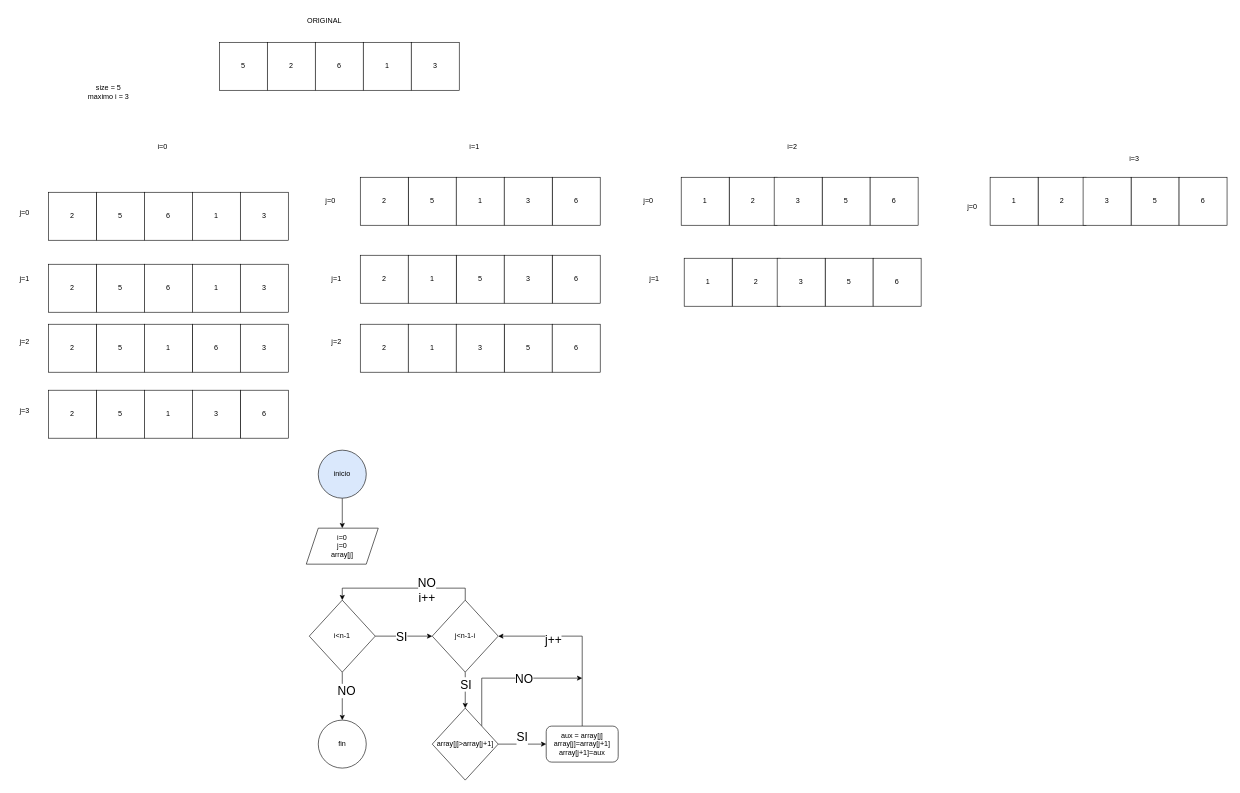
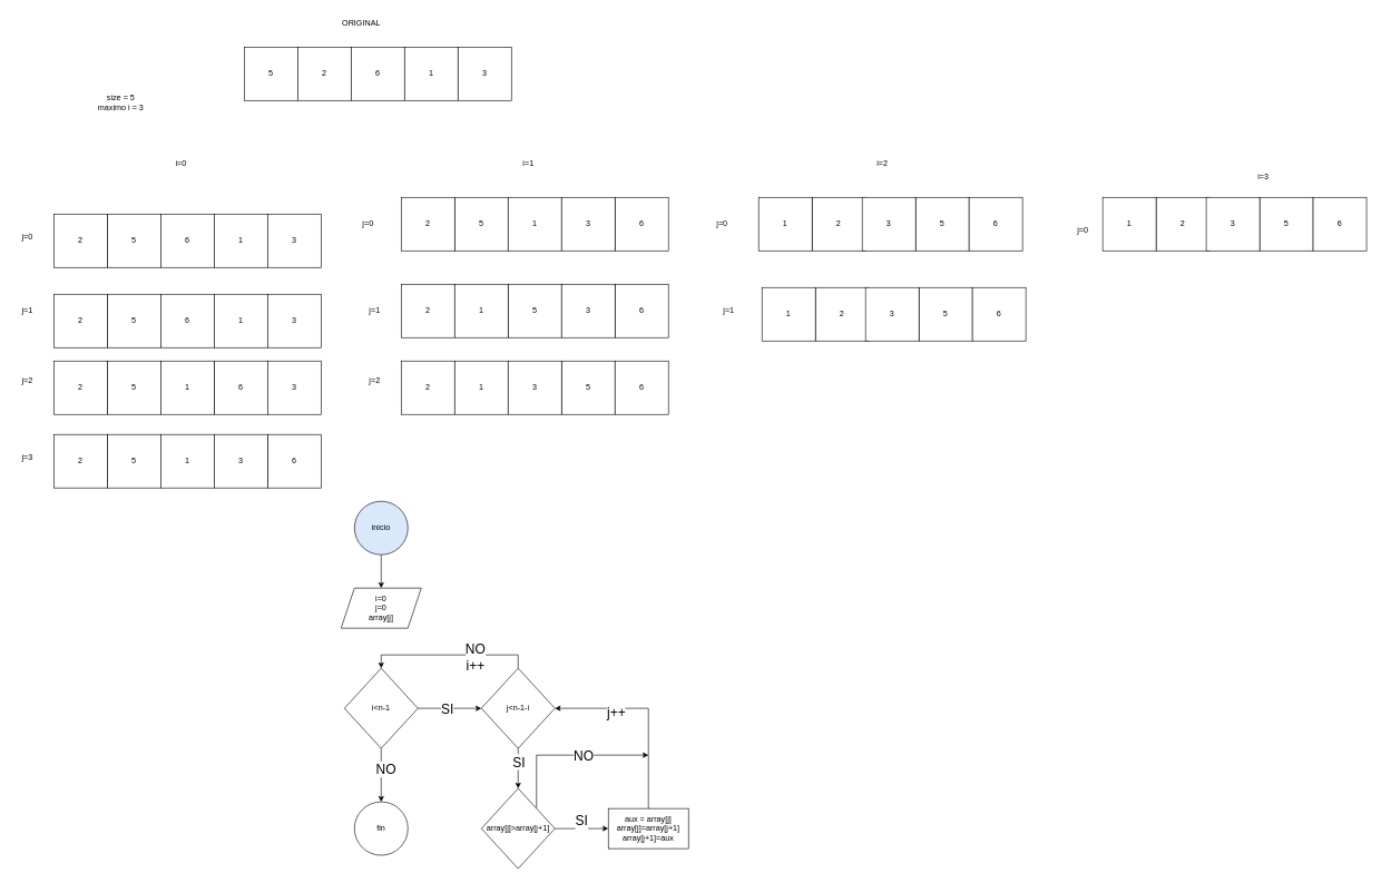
  <mxCell id="0" />
  <mxCell id="1" parent="0" />
  <mxCell id="2" value="i=0" style="text;html=1;align=center;verticalAlign=middle;resizable=0;points=[];autosize=1;strokeColor=none;fillColor=none;" vertex="1" parent="1"><mxGeometry x="250" y="230" width="40" height="30" as="geometry" /></mxCell>
  <mxCell id="3" value="j=0" style="text;html=1;align=center;verticalAlign=middle;resizable=0;points=[];autosize=1;strokeColor=none;fillColor=none;" vertex="1" parent="1"><mxGeometry x="20" y="340" width="40" height="30" as="geometry" /></mxCell>
  <mxCell id="4" value="j=1" style="text;html=1;align=center;verticalAlign=middle;resizable=0;points=[];autosize=1;strokeColor=none;fillColor=none;" vertex="1" parent="1"><mxGeometry x="20" y="450" width="40" height="30" as="geometry" /></mxCell>
  <mxCell id="5" value="j=2" style="text;html=1;align=center;verticalAlign=middle;resizable=0;points=[];autosize=1;strokeColor=none;fillColor=none;" vertex="1" parent="1"><mxGeometry x="20" y="555" width="40" height="30" as="geometry" /></mxCell>
  <mxCell id="6" value="j=3" style="text;html=1;align=center;verticalAlign=middle;resizable=0;points=[];autosize=1;strokeColor=none;fillColor=none;" vertex="1" parent="1"><mxGeometry x="20" y="670" width="40" height="30" as="geometry" /></mxCell>
  <mxCell id="7" value="size = 5&lt;div&gt;maximo i = 3&lt;/div&gt;" style="text;html=1;align=center;verticalAlign=middle;resizable=0;points=[];autosize=1;strokeColor=none;fillColor=none;" vertex="1" parent="1"><mxGeometry x="135" y="133" width="90" height="40" as="geometry" /></mxCell>
  <mxCell id="8" value="i=1" style="text;html=1;align=center;verticalAlign=middle;resizable=0;points=[];autosize=1;strokeColor=none;fillColor=none;" vertex="1" parent="1"><mxGeometry x="770" y="230" width="40" height="30" as="geometry" /></mxCell>
  <mxCell id="9" value="j=0" style="text;html=1;align=center;verticalAlign=middle;resizable=0;points=[];autosize=1;strokeColor=none;fillColor=none;" vertex="1" parent="1"><mxGeometry x="530" y="320" width="40" height="30" as="geometry" /></mxCell>
  <mxCell id="10" value="j=1" style="text;html=1;align=center;verticalAlign=middle;resizable=0;points=[];autosize=1;strokeColor=none;fillColor=none;" vertex="1" parent="1"><mxGeometry x="540" y="450" width="40" height="30" as="geometry" /></mxCell>
  <mxCell id="11" value="j=2" style="text;html=1;align=center;verticalAlign=middle;resizable=0;points=[];autosize=1;strokeColor=none;fillColor=none;" vertex="1" parent="1"><mxGeometry x="540" y="555" width="40" height="30" as="geometry" /></mxCell>
  <mxCell id="12" value="i=2" style="text;html=1;align=center;verticalAlign=middle;resizable=0;points=[];autosize=1;strokeColor=none;fillColor=none;" vertex="1" parent="1"><mxGeometry x="1300" y="230" width="40" height="30" as="geometry" /></mxCell>
  <mxCell id="13" value="j=0" style="text;html=1;align=center;verticalAlign=middle;resizable=0;points=[];autosize=1;strokeColor=none;fillColor=none;" vertex="1" parent="1"><mxGeometry x="1060" y="320" width="40" height="30" as="geometry" /></mxCell>
  <mxCell id="14" value="j=1" style="text;html=1;align=center;verticalAlign=middle;resizable=0;points=[];autosize=1;strokeColor=none;fillColor=none;" vertex="1" parent="1"><mxGeometry x="1070" y="450" width="40" height="30" as="geometry" /></mxCell>
  <mxCell id="15" value="5" style="whiteSpace=wrap;html=1;aspect=fixed;" vertex="1" parent="1"><mxGeometry x="365" y="70" width="80" height="80" as="geometry" /></mxCell>
  <mxCell id="16" value="2" style="whiteSpace=wrap;html=1;aspect=fixed;" vertex="1" parent="1"><mxGeometry x="445" y="70" width="80" height="80" as="geometry" /></mxCell>
  <mxCell id="17" value="6" style="whiteSpace=wrap;html=1;aspect=fixed;" vertex="1" parent="1"><mxGeometry x="525" y="70" width="80" height="80" as="geometry" /></mxCell>
  <mxCell id="18" value="1" style="whiteSpace=wrap;html=1;aspect=fixed;" vertex="1" parent="1"><mxGeometry x="605" y="70" width="80" height="80" as="geometry" /></mxCell>
  <mxCell id="19" value="3" style="whiteSpace=wrap;html=1;aspect=fixed;" vertex="1" parent="1"><mxGeometry x="685" y="70" width="80" height="80" as="geometry" /></mxCell>
  <mxCell id="20" value="ORIGINAL" style="text;html=1;align=center;verticalAlign=middle;resizable=0;points=[];autosize=1;strokeColor=none;fillColor=none;" vertex="1" parent="1"><mxGeometry x="500" y="20" width="80" height="30" as="geometry" /></mxCell>
  <mxCell id="21" value="5" style="whiteSpace=wrap;html=1;aspect=fixed;" vertex="1" parent="1"><mxGeometry x="160" y="320" width="80" height="80" as="geometry" /></mxCell>
  <mxCell id="22" value="2" style="whiteSpace=wrap;html=1;aspect=fixed;" vertex="1" parent="1"><mxGeometry x="80" y="320" width="80" height="80" as="geometry" /></mxCell>
  <mxCell id="23" value="6" style="whiteSpace=wrap;html=1;aspect=fixed;" vertex="1" parent="1"><mxGeometry x="240" y="320" width="80" height="80" as="geometry" /></mxCell>
  <mxCell id="24" value="1" style="whiteSpace=wrap;html=1;aspect=fixed;" vertex="1" parent="1"><mxGeometry x="320" y="320" width="80" height="80" as="geometry" /></mxCell>
  <mxCell id="25" value="3" style="whiteSpace=wrap;html=1;aspect=fixed;" vertex="1" parent="1"><mxGeometry x="400" y="320" width="80" height="80" as="geometry" /></mxCell>
  <mxCell id="26" value="5" style="whiteSpace=wrap;html=1;aspect=fixed;" vertex="1" parent="1"><mxGeometry x="160" y="540" width="80" height="80" as="geometry" /></mxCell>
  <mxCell id="27" value="2" style="whiteSpace=wrap;html=1;aspect=fixed;" vertex="1" parent="1"><mxGeometry x="80" y="540" width="80" height="80" as="geometry" /></mxCell>
  <mxCell id="28" value="6" style="whiteSpace=wrap;html=1;aspect=fixed;" vertex="1" parent="1"><mxGeometry x="320" y="540" width="80" height="80" as="geometry" /></mxCell>
  <mxCell id="29" value="1" style="whiteSpace=wrap;html=1;aspect=fixed;" vertex="1" parent="1"><mxGeometry x="240" y="540" width="80" height="80" as="geometry" /></mxCell>
  <mxCell id="30" value="3" style="whiteSpace=wrap;html=1;aspect=fixed;" vertex="1" parent="1"><mxGeometry x="400" y="540" width="80" height="80" as="geometry" /></mxCell>
  <mxCell id="31" value="5" style="whiteSpace=wrap;html=1;aspect=fixed;" vertex="1" parent="1"><mxGeometry x="160" y="650" width="80" height="80" as="geometry" /></mxCell>
  <mxCell id="32" value="2" style="whiteSpace=wrap;html=1;aspect=fixed;" vertex="1" parent="1"><mxGeometry x="80" y="650" width="80" height="80" as="geometry" /></mxCell>
  <mxCell id="33" value="6" style="whiteSpace=wrap;html=1;aspect=fixed;" vertex="1" parent="1"><mxGeometry x="400" y="650" width="80" height="80" as="geometry" /></mxCell>
  <mxCell id="34" value="1" style="whiteSpace=wrap;html=1;aspect=fixed;" vertex="1" parent="1"><mxGeometry x="240" y="650" width="80" height="80" as="geometry" /></mxCell>
  <mxCell id="35" value="3" style="whiteSpace=wrap;html=1;aspect=fixed;" vertex="1" parent="1"><mxGeometry x="320" y="650" width="80" height="80" as="geometry" /></mxCell>
  <mxCell id="36" value="5" style="whiteSpace=wrap;html=1;aspect=fixed;" vertex="1" parent="1"><mxGeometry x="160" y="440" width="80" height="80" as="geometry" /></mxCell>
  <mxCell id="37" value="2" style="whiteSpace=wrap;html=1;aspect=fixed;" vertex="1" parent="1"><mxGeometry x="80" y="440" width="80" height="80" as="geometry" /></mxCell>
  <mxCell id="38" value="6" style="whiteSpace=wrap;html=1;aspect=fixed;" vertex="1" parent="1"><mxGeometry x="240" y="440" width="80" height="80" as="geometry" /></mxCell>
  <mxCell id="39" value="1" style="whiteSpace=wrap;html=1;aspect=fixed;" vertex="1" parent="1"><mxGeometry x="320" y="440" width="80" height="80" as="geometry" /></mxCell>
  <mxCell id="40" value="3" style="whiteSpace=wrap;html=1;aspect=fixed;" vertex="1" parent="1"><mxGeometry x="400" y="440" width="80" height="80" as="geometry" /></mxCell>
  <mxCell id="41" value="5" style="whiteSpace=wrap;html=1;aspect=fixed;" vertex="1" parent="1"><mxGeometry x="680" y="295" width="80" height="80" as="geometry" /></mxCell>
  <mxCell id="42" value="2" style="whiteSpace=wrap;html=1;aspect=fixed;" vertex="1" parent="1"><mxGeometry x="600" y="295" width="80" height="80" as="geometry" /></mxCell>
  <mxCell id="43" value="6" style="whiteSpace=wrap;html=1;aspect=fixed;" vertex="1" parent="1"><mxGeometry x="920" y="295" width="80" height="80" as="geometry" /></mxCell>
  <mxCell id="44" value="1" style="whiteSpace=wrap;html=1;aspect=fixed;" vertex="1" parent="1"><mxGeometry x="760" y="295" width="80" height="80" as="geometry" /></mxCell>
  <mxCell id="45" value="3" style="whiteSpace=wrap;html=1;aspect=fixed;" vertex="1" parent="1"><mxGeometry x="840" y="295" width="80" height="80" as="geometry" /></mxCell>
  <mxCell id="46" value="5" style="whiteSpace=wrap;html=1;aspect=fixed;" vertex="1" parent="1"><mxGeometry x="760" y="425" width="80" height="80" as="geometry" /></mxCell>
  <mxCell id="47" value="2" style="whiteSpace=wrap;html=1;aspect=fixed;" vertex="1" parent="1"><mxGeometry x="600" y="425" width="80" height="80" as="geometry" /></mxCell>
  <mxCell id="48" value="6" style="whiteSpace=wrap;html=1;aspect=fixed;" vertex="1" parent="1"><mxGeometry x="920" y="425" width="80" height="80" as="geometry" /></mxCell>
  <mxCell id="49" value="1" style="whiteSpace=wrap;html=1;aspect=fixed;" vertex="1" parent="1"><mxGeometry x="680" y="425" width="80" height="80" as="geometry" /></mxCell>
  <mxCell id="50" value="3" style="whiteSpace=wrap;html=1;aspect=fixed;" vertex="1" parent="1"><mxGeometry x="840" y="425" width="80" height="80" as="geometry" /></mxCell>
  <mxCell id="51" value="5" style="whiteSpace=wrap;html=1;aspect=fixed;" vertex="1" parent="1"><mxGeometry x="840" y="540" width="80" height="80" as="geometry" /></mxCell>
  <mxCell id="52" value="2" style="whiteSpace=wrap;html=1;aspect=fixed;" vertex="1" parent="1"><mxGeometry x="600" y="540" width="80" height="80" as="geometry" /></mxCell>
  <mxCell id="53" value="6" style="whiteSpace=wrap;html=1;aspect=fixed;" vertex="1" parent="1"><mxGeometry x="920" y="540" width="80" height="80" as="geometry" /></mxCell>
  <mxCell id="54" value="1" style="whiteSpace=wrap;html=1;aspect=fixed;" vertex="1" parent="1"><mxGeometry x="680" y="540" width="80" height="80" as="geometry" /></mxCell>
  <mxCell id="55" value="3" style="whiteSpace=wrap;html=1;aspect=fixed;" vertex="1" parent="1"><mxGeometry x="760" y="540" width="80" height="80" as="geometry" /></mxCell>
  <mxCell id="56" value="5" style="whiteSpace=wrap;html=1;aspect=fixed;" vertex="1" parent="1"><mxGeometry x="1370" y="295" width="80" height="80" as="geometry" /></mxCell>
  <mxCell id="57" value="2" style="whiteSpace=wrap;html=1;aspect=fixed;" vertex="1" parent="1"><mxGeometry x="1215" y="295" width="80" height="80" as="geometry" /></mxCell>
  <mxCell id="58" value="6" style="whiteSpace=wrap;html=1;aspect=fixed;" vertex="1" parent="1"><mxGeometry x="1450" y="295" width="80" height="80" as="geometry" /></mxCell>
  <mxCell id="59" value="1" style="whiteSpace=wrap;html=1;aspect=fixed;" vertex="1" parent="1"><mxGeometry x="1135" y="295" width="80" height="80" as="geometry" /></mxCell>
  <mxCell id="60" value="3" style="whiteSpace=wrap;html=1;aspect=fixed;" vertex="1" parent="1"><mxGeometry x="1290" y="295" width="80" height="80" as="geometry" /></mxCell>
  <mxCell id="61" value="5" style="whiteSpace=wrap;html=1;aspect=fixed;" vertex="1" parent="1"><mxGeometry x="1375" y="430" width="80" height="80" as="geometry" /></mxCell>
  <mxCell id="62" value="2" style="whiteSpace=wrap;html=1;aspect=fixed;" vertex="1" parent="1"><mxGeometry x="1220" y="430" width="80" height="80" as="geometry" /></mxCell>
  <mxCell id="63" value="6" style="whiteSpace=wrap;html=1;aspect=fixed;" vertex="1" parent="1"><mxGeometry x="1455" y="430" width="80" height="80" as="geometry" /></mxCell>
  <mxCell id="64" value="1" style="whiteSpace=wrap;html=1;aspect=fixed;" vertex="1" parent="1"><mxGeometry x="1140" y="430" width="80" height="80" as="geometry" /></mxCell>
  <mxCell id="65" value="3" style="whiteSpace=wrap;html=1;aspect=fixed;" vertex="1" parent="1"><mxGeometry x="1295" y="430" width="80" height="80" as="geometry" /></mxCell>
  <mxCell id="66" value="5" style="whiteSpace=wrap;html=1;aspect=fixed;" vertex="1" parent="1"><mxGeometry x="1885" y="295" width="80" height="80" as="geometry" /></mxCell>
  <mxCell id="67" value="2" style="whiteSpace=wrap;html=1;aspect=fixed;" vertex="1" parent="1"><mxGeometry x="1730" y="295" width="80" height="80" as="geometry" /></mxCell>
  <mxCell id="68" value="6" style="whiteSpace=wrap;html=1;aspect=fixed;" vertex="1" parent="1"><mxGeometry x="1965" y="295" width="80" height="80" as="geometry" /></mxCell>
  <mxCell id="69" value="1" style="whiteSpace=wrap;html=1;aspect=fixed;" vertex="1" parent="1"><mxGeometry x="1650" y="295" width="80" height="80" as="geometry" /></mxCell>
  <mxCell id="70" value="3" style="whiteSpace=wrap;html=1;aspect=fixed;" vertex="1" parent="1"><mxGeometry x="1805" y="295" width="80" height="80" as="geometry" /></mxCell>
  <mxCell id="71" value="j=0" style="text;html=1;align=center;verticalAlign=middle;resizable=0;points=[];autosize=1;strokeColor=none;fillColor=none;" vertex="1" parent="1"><mxGeometry x="1600" y="330" width="40" height="30" as="geometry" /></mxCell>
  <mxCell id="72" value="i=3" style="text;html=1;align=center;verticalAlign=middle;resizable=0;points=[];autosize=1;strokeColor=none;fillColor=none;" vertex="1" parent="1"><mxGeometry x="1870" y="250" width="40" height="30" as="geometry" /></mxCell>
  <mxCell id="73" value="i=0&lt;div&gt;j=0&lt;/div&gt;&lt;div&gt;array[j]&lt;/div&gt;" style="shape=parallelogram;perimeter=parallelogramPerimeter;whiteSpace=wrap;html=1;fixedSize=1;" vertex="1" parent="1"><mxGeometry x="510" y="880" width="120" height="60" as="geometry" /></mxCell>
  <mxCell id="74" style="edgeStyle=orthogonalEdgeStyle;rounded=0;orthogonalLoop=1;jettySize=auto;html=1;exitX=0.5;exitY=1;exitDx=0;exitDy=0;" edge="1" parent="1" source="75" target="73"><mxGeometry relative="1" as="geometry" /></mxCell>
  <mxCell id="75" value="inicio" style="ellipse;whiteSpace=wrap;html=1;aspect=fixed;fillColor=#dae8fc;" vertex="1" parent="1"><mxGeometry x="530" y="750" width="80" height="80" as="geometry" /></mxCell>
  <mxCell id="76" style="edgeStyle=orthogonalEdgeStyle;rounded=0;orthogonalLoop=1;jettySize=auto;html=1;exitX=1;exitY=0.5;exitDx=0;exitDy=0;entryX=0;entryY=0.5;entryDx=0;entryDy=0;" edge="1" parent="1" source="80" target="89"><mxGeometry relative="1" as="geometry"><mxPoint x="680" y="1060" as="targetPoint" /></mxGeometry></mxCell>
  <mxCell id="77" value="SI" style="edgeLabel;html=1;align=center;verticalAlign=middle;resizable=0;points=[];fontSize=20;" vertex="1" connectable="0" parent="76"><mxGeometry x="0.164" y="-3" relative="1" as="geometry"><mxPoint x="-12" y="-3" as="offset" /></mxGeometry></mxCell>
  <mxCell id="78" style="edgeStyle=orthogonalEdgeStyle;rounded=0;orthogonalLoop=1;jettySize=auto;html=1;exitX=0.5;exitY=1;exitDx=0;exitDy=0;entryX=0.5;entryY=0;entryDx=0;entryDy=0;" edge="1" parent="1" source="80" target="84"><mxGeometry relative="1" as="geometry" /></mxCell>
  <mxCell id="79" value="NO" style="edgeLabel;html=1;align=center;verticalAlign=middle;resizable=0;points=[];fontSize=20;" vertex="1" connectable="0" parent="78"><mxGeometry x="-0.242" y="6" relative="1" as="geometry"><mxPoint as="offset" /></mxGeometry></mxCell>
  <mxCell id="80" value="i&amp;lt;n-1" style="rhombus;whiteSpace=wrap;html=1;" vertex="1" parent="1"><mxGeometry x="515" y="1000" width="110" height="120" as="geometry" /></mxCell>
  <mxCell id="81" style="edgeStyle=orthogonalEdgeStyle;rounded=0;orthogonalLoop=1;jettySize=auto;html=1;exitX=0.5;exitY=0;exitDx=0;exitDy=0;entryX=1;entryY=0.5;entryDx=0;entryDy=0;" edge="1" parent="1" source="83" target="89"><mxGeometry relative="1" as="geometry" /></mxCell>
  <mxCell id="82" value="j++" style="edgeLabel;html=1;align=center;verticalAlign=middle;resizable=0;points=[];fontSize=20;" vertex="1" connectable="0" parent="81"><mxGeometry x="0.37" y="4" relative="1" as="geometry"><mxPoint as="offset" /></mxGeometry></mxCell>
- <mxCell id="83" value="aux = array[j]&lt;div&gt;array[j]=array[j+1]&lt;/div&gt;&lt;div&gt;array[j+1]=aux&lt;/div&gt;" style="whiteSpace=wrap;html=1;rounded=1;" vertex="1" parent="1"><mxGeometry x="910" y="1210" width="120" height="60" as="geometry" /></mxCell>
+ <mxCell id="83" value="aux = array[j]&lt;div&gt;array[j]=array[j+1]&lt;/div&gt;&lt;div&gt;array[j+1]=aux&lt;/div&gt;" style="rounded=0;whiteSpace=wrap;html=1;" vertex="1" parent="1"><mxGeometry x="910" y="1210" width="120" height="60" as="geometry" /></mxCell>
  <mxCell id="84" value="fin" style="ellipse;whiteSpace=wrap;html=1;aspect=fixed;" vertex="1" parent="1"><mxGeometry x="530" y="1200" width="80" height="80" as="geometry" /></mxCell>
  <mxCell id="85" style="edgeStyle=orthogonalEdgeStyle;rounded=0;orthogonalLoop=1;jettySize=auto;html=1;exitX=0.5;exitY=0;exitDx=0;exitDy=0;entryX=0.5;entryY=0;entryDx=0;entryDy=0;" edge="1" parent="1" source="89" target="80"><mxGeometry relative="1" as="geometry" /></mxCell>
  <mxCell id="86" value="NO&lt;div&gt;i++&lt;/div&gt;" style="edgeLabel;html=1;align=center;verticalAlign=middle;resizable=0;points=[];fontSize=20;" vertex="1" connectable="0" parent="85"><mxGeometry x="-0.303" y="2" relative="1" as="geometry"><mxPoint as="offset" /></mxGeometry></mxCell>
  <mxCell id="87" style="edgeStyle=orthogonalEdgeStyle;rounded=0;orthogonalLoop=1;jettySize=auto;html=1;exitX=0.5;exitY=1;exitDx=0;exitDy=0;entryX=0.5;entryY=0;entryDx=0;entryDy=0;" edge="1" parent="1" source="89" target="93"><mxGeometry relative="1" as="geometry" /></mxCell>
  <mxCell id="88" value="SI" style="edgeLabel;html=1;align=center;verticalAlign=middle;resizable=0;points=[];fontSize=20;" vertex="1" connectable="0" parent="87"><mxGeometry x="-0.378" relative="1" as="geometry"><mxPoint as="offset" /></mxGeometry></mxCell>
  <mxCell id="89" value="j&amp;lt;n-1-i" style="rhombus;whiteSpace=wrap;html=1;" vertex="1" parent="1"><mxGeometry x="720" y="1000" width="110" height="120" as="geometry" /></mxCell>
  <mxCell id="90" value="SI&lt;div&gt;&lt;br&gt;&lt;/div&gt;" style="edgeStyle=orthogonalEdgeStyle;rounded=0;orthogonalLoop=1;jettySize=auto;html=1;exitX=1;exitY=0.5;exitDx=0;exitDy=0;entryX=0;entryY=0.5;entryDx=0;entryDy=0;fontSize=20;" edge="1" parent="1" source="93" target="83"><mxGeometry relative="1" as="geometry" /></mxCell>
  <mxCell id="91" style="edgeStyle=orthogonalEdgeStyle;rounded=0;orthogonalLoop=1;jettySize=auto;html=1;exitX=1;exitY=0;exitDx=0;exitDy=0;" edge="1" parent="1" source="93"><mxGeometry relative="1" as="geometry"><mxPoint x="970" y="1130" as="targetPoint" /><Array as="points"><mxPoint x="803" y="1130" /></Array></mxGeometry></mxCell>
  <mxCell id="92" value="NO" style="edgeLabel;html=1;align=center;verticalAlign=middle;resizable=0;points=[];fontSize=20;" vertex="1" connectable="0" parent="91"><mxGeometry x="0.203" relative="1" as="geometry"><mxPoint x="1" as="offset" /></mxGeometry></mxCell>
  <mxCell id="93" value="array[j]&amp;gt;array[j+1]" style="rhombus;whiteSpace=wrap;html=1;" vertex="1" parent="1"><mxGeometry x="720" y="1180" width="110" height="120" as="geometry" /></mxCell>
